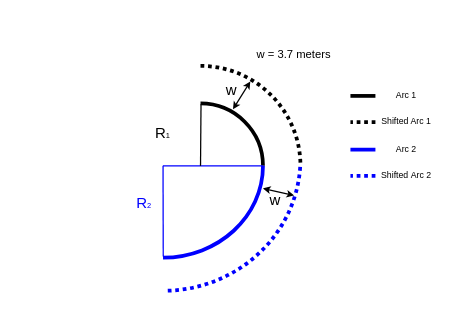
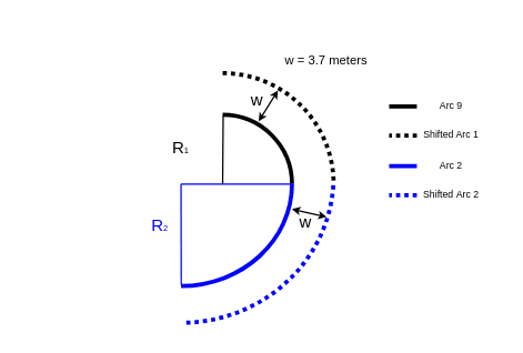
  <mxCell id="0" />
  <mxCell id="1" parent="0" />
  <mxCell id="2" value="" style="verticalLabelPosition=bottom;verticalAlign=top;html=1;shape=mxgraph.basic.arc;startAngle=0;endAngle=0.25;strokeWidth=3;" parent="1" vertex="1"><mxGeometry x="110" y="82" width="100" height="100" as="geometry" /></mxCell>
  <mxCell id="3" value="" style="verticalLabelPosition=bottom;verticalAlign=top;html=1;shape=mxgraph.basic.arc;startAngle=0;endAngle=0.25;strokeWidth=3;strokeColor=#000000;dashed=1;dashPattern=1 1;" parent="1" vertex="1"><mxGeometry x="80" y="52" width="160" height="160" as="geometry" /></mxCell>
  <mxCell id="4" value="" style="endArrow=classic;startArrow=classic;html=1;rounded=0;entryX=0.749;entryY=0.078;entryDx=0;entryDy=0;entryPerimeter=0;endSize=3;startSize=3;jumpSize=5;exitX=0.76;exitY=0.047;exitDx=0;exitDy=0;exitPerimeter=0;" parent="1" source="2" target="3" edge="1"><mxGeometry width="50" height="50" relative="1" as="geometry"><mxPoint x="160" y="82" as="sourcePoint" /><mxPoint x="290" y="142" as="targetPoint" /></mxGeometry></mxCell>
  <mxCell id="5" value="w" style="text;html=1;align=center;verticalAlign=middle;whiteSpace=wrap;rounded=0;" parent="1" vertex="1"><mxGeometry x="170" y="62" width="30" height="20" as="geometry" /></mxCell>
  <mxCell id="6" value="&lt;font style=&quot;font-size: 9px;&quot;&gt;w = 3.7 meters&lt;/font&gt;" style="text;html=1;align=center;verticalAlign=middle;whiteSpace=wrap;rounded=0;" parent="1" vertex="1"><mxGeometry x="190" y="32" width="90" height="20" as="geometry" /></mxCell>
  <mxCell id="7" value="" style="endArrow=none;html=1;rounded=0;strokeWidth=1;strokeColor=#0000FF;" parent="1" edge="1"><mxGeometry width="50" height="50" relative="1" as="geometry"><mxPoint x="130" y="132" as="sourcePoint" /><mxPoint x="210" y="132" as="targetPoint" /></mxGeometry></mxCell>
  <mxCell id="8" value="w" style="text;html=1;align=center;verticalAlign=middle;whiteSpace=wrap;rounded=0;" parent="1" vertex="1"><mxGeometry x="205" y="150" width="30" height="20" as="geometry" /></mxCell>
  <mxCell id="9" value="" style="endArrow=classic;startArrow=classic;html=1;rounded=0;endSize=3;startSize=3;jumpSize=5;entryX=0.977;entryY=0.639;entryDx=0;entryDy=0;entryPerimeter=0;" parent="1" edge="1" target="19" source="18"><mxGeometry width="50" height="50" relative="1" as="geometry"><mxPoint x="384.43" y="212" as="sourcePoint" /><mxPoint x="414.43" y="212" as="targetPoint" /></mxGeometry></mxCell>
  <mxCell id="10" value="" style="endArrow=none;html=1;rounded=0;strokeWidth=3;" parent="1" edge="1"><mxGeometry width="50" height="50" relative="1" as="geometry"><mxPoint x="300" y="76" as="sourcePoint" /><mxPoint x="280" y="76" as="targetPoint" /><Array as="points" /></mxGeometry></mxCell>
  <mxCell id="11" value="" style="endArrow=none;html=1;rounded=0;strokeWidth=3;dashed=1;dashPattern=1 1;" parent="1" edge="1"><mxGeometry width="50" height="50" relative="1" as="geometry"><mxPoint x="300" y="97" as="sourcePoint" /><mxPoint x="280" y="97" as="targetPoint" /><Array as="points" /></mxGeometry></mxCell>
- <mxCell id="12" value="&lt;font style=&quot;font-size: 7px;&quot;&gt;Arc 1&lt;/font&gt;" style="text;html=1;align=center;verticalAlign=middle;whiteSpace=wrap;rounded=0;" parent="1" vertex="1"><mxGeometry x="295" y="69" width="60" height="10" as="geometry" /></mxCell>
+ <mxCell id="12" value="&lt;font style=&quot;font-size: 7px;&quot;&gt;Arc 9&lt;/font&gt;" style="text;html=1;align=center;verticalAlign=middle;whiteSpace=wrap;rounded=0;" parent="1" vertex="1"><mxGeometry x="295" y="69" width="60" height="10" as="geometry" /></mxCell>
  <mxCell id="13" value="&lt;font style=&quot;font-size: 7px;&quot;&gt;Shifted Arc 1&lt;/font&gt;" style="text;html=1;align=center;verticalAlign=middle;whiteSpace=wrap;rounded=0;" parent="1" vertex="1"><mxGeometry x="295" y="90" width="60" height="10" as="geometry" /></mxCell>
  <mxCell id="14" value="" style="endArrow=none;html=1;rounded=0;strokeWidth=3;strokeColor=#0000FF;" parent="1" edge="1"><mxGeometry width="50" height="50" relative="1" as="geometry"><mxPoint x="300" y="119" as="sourcePoint" /><mxPoint x="280" y="119" as="targetPoint" /><Array as="points" /></mxGeometry></mxCell>
  <mxCell id="15" value="" style="endArrow=none;html=1;rounded=0;strokeWidth=3;dashed=1;dashPattern=1 1;strokeColor=#0000FF;" parent="1" edge="1"><mxGeometry width="50" height="50" relative="1" as="geometry"><mxPoint x="300" y="140" as="sourcePoint" /><mxPoint x="280" y="140" as="targetPoint" /><Array as="points" /></mxGeometry></mxCell>
  <mxCell id="16" value="&lt;font style=&quot;font-size: 7px;&quot;&gt;Arc 2&lt;/font&gt;" style="text;html=1;align=center;verticalAlign=middle;whiteSpace=wrap;rounded=0;" parent="1" vertex="1"><mxGeometry x="295" y="112" width="60" height="10" as="geometry" /></mxCell>
  <mxCell id="17" value="&lt;span style=&quot;font-size: 7px;&quot;&gt;Shifted&amp;nbsp;&lt;/span&gt;&lt;span style=&quot;font-size: 7px;&quot;&gt;Arc 2&lt;/span&gt;" style="text;html=1;align=center;verticalAlign=middle;whiteSpace=wrap;rounded=0;" parent="1" vertex="1"><mxGeometry x="295" y="133" width="60" height="10" as="geometry" /></mxCell>
  <mxCell id="18" value="" style="verticalLabelPosition=bottom;verticalAlign=top;html=1;shape=mxgraph.basic.arc;startAngle=0.25;endAngle=0.5;strokeWidth=3;strokeColor=#0000FF;" vertex="1" parent="1"><mxGeometry x="50" y="58.56" width="160" height="146.88" as="geometry" /></mxCell>
  <mxCell id="19" value="" style="verticalLabelPosition=bottom;verticalAlign=top;html=1;shape=mxgraph.basic.arc;startAngle=0.26;endAngle=0.497;strokeWidth=3;strokeColor=#0000FF;dashed=1;dashPattern=1 1;" vertex="1" parent="1"><mxGeometry x="20" y="20.52" width="220" height="211.48" as="geometry" /></mxCell>
  <mxCell id="20" value="" style="endArrow=none;html=1;rounded=0;strokeWidth=1;strokeColor=#0000FF;entryX=0.501;entryY=0.994;entryDx=0;entryDy=0;entryPerimeter=0;" edge="1" parent="1" target="18"><mxGeometry width="50" height="50" relative="1" as="geometry"><mxPoint x="130" y="132" as="sourcePoint" /><mxPoint x="220" y="142" as="targetPoint" /></mxGeometry></mxCell>
  <mxCell id="21" value="&lt;font style=&quot;font-size: 12px;&quot; color=&quot;#0000ff&quot;&gt;R&lt;/font&gt;&lt;font style=&quot;font-size: 6px;&quot; color=&quot;#0000ff&quot;&gt;2&lt;/font&gt;" style="text;html=1;align=center;verticalAlign=middle;whiteSpace=wrap;rounded=0;" vertex="1" parent="1"><mxGeometry x="100" y="152" width="30" height="20" as="geometry" /></mxCell>
  <mxCell id="22" value="" style="endArrow=none;html=1;rounded=0;strokeWidth=1;strokeColor=#000000;entryX=0.504;entryY=0.006;entryDx=0;entryDy=0;entryPerimeter=0;" edge="1" parent="1" target="2"><mxGeometry width="50" height="50" relative="1" as="geometry"><mxPoint x="160" y="132" as="sourcePoint" /><mxPoint x="220" y="142" as="targetPoint" /></mxGeometry></mxCell>
  <mxCell id="23" value="R&lt;font style=&quot;font-size: 6px;&quot;&gt;1&lt;/font&gt;" style="text;html=1;align=center;verticalAlign=middle;whiteSpace=wrap;rounded=0;" vertex="1" parent="1"><mxGeometry x="115" y="96" width="30" height="20" as="geometry" /></mxCell>
